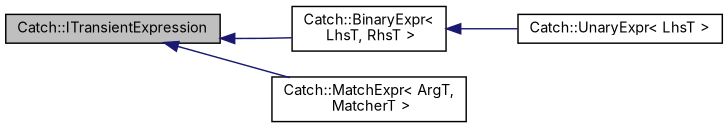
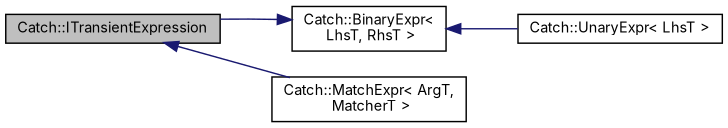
  digraph {
    fontname=Inter
    rankdir=LR
    node [color=black fillcolor=white fontname=Inter fontsize=10 shape=record style=filled]
    edge [color=midnightblue dir=back fontname=Inter fontsize=10 labelfontname=Helvetica labelfontsize=10 style=solid]
    n1 [fillcolor=grey75 fontcolor=black height=0.2 label="Catch::ITransientExpression" width=0.4]
    n2 [height=0.2 label="Catch::BinaryExpr\<\l LhsT, RhsT \>" width=0.4]
    n3 [height=0.2 label="Catch::MatchExpr\< ArgT,\l MatcherT \>" width=0.4]
    n4 [height=0.2 label="Catch::UnaryExpr\< LhsT \>" width=0.4]
-   n1 -> n2
+   n2 -> n1
    n1 -> n3
    n2 -> n4
  }
